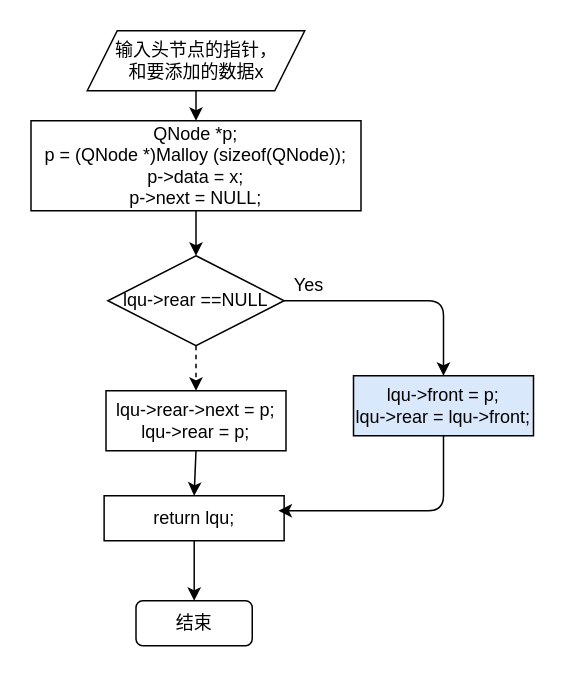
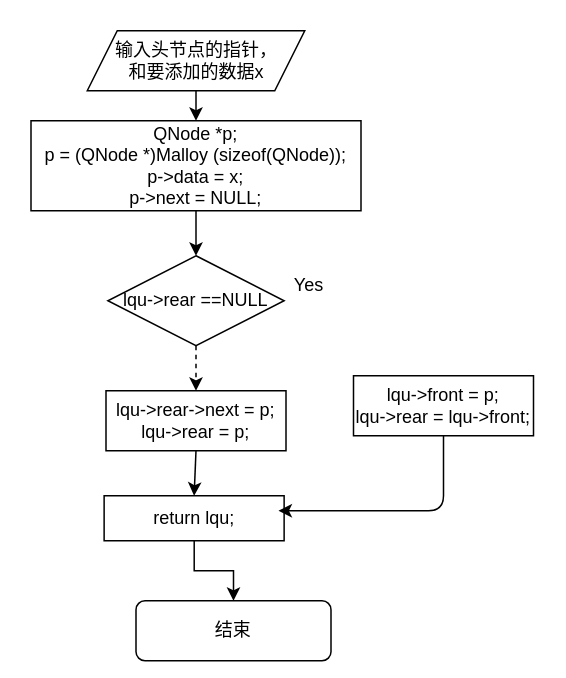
  <mxCell id="0" />
  <mxCell id="1" parent="0" />
  <mxCell id="2" value="输入头节点的指针，&lt;br&gt;和要添加的数据x" style="shape=parallelogram;perimeter=parallelogramPerimeter;whiteSpace=wrap;html=1;fixedSize=1;" vertex="1" parent="1"><mxGeometry x="57.5" y="20" width="145" height="40" as="geometry" /></mxCell>
  <mxCell id="3" value="QNode *p;&lt;br&gt;p = (QNode *)Malloy (sizeof(QNode));&lt;br&gt;p-&amp;gt;data = x;&lt;br&gt;p-&amp;gt;next = NULL;" style="rounded=0;whiteSpace=wrap;html=1;" vertex="1" parent="1"><mxGeometry x="20" y="80" width="220" height="60" as="geometry" /></mxCell>
  <mxCell id="4" value="lqu-&amp;gt;rear ==NULL" style="rhombus;whiteSpace=wrap;html=1;" vertex="1" parent="1"><mxGeometry x="71.25" y="170" width="117.5" height="60" as="geometry" /></mxCell>
- <mxCell id="5" value="lqu-&amp;gt;front = p;&lt;br&gt;lqu-&amp;gt;rear = lqu-&amp;gt;front;" style="rounded=0;whiteSpace=wrap;html=1;fillColor=#dae8fc;" vertex="1" parent="1"><mxGeometry x="235" y="250" width="120" height="40" as="geometry" /></mxCell>
+ <mxCell id="5" value="lqu-&amp;gt;front = p;&lt;br&gt;lqu-&amp;gt;rear = lqu-&amp;gt;front;" style="rounded=0;whiteSpace=wrap;html=1;" vertex="1" parent="1"><mxGeometry x="235" y="250" width="120" height="40" as="geometry" /></mxCell>
  <mxCell id="6" value="lqu-&amp;gt;rear-&amp;gt;next = p;&lt;br&gt;lqu-&amp;gt;rear = p;" style="rounded=0;whiteSpace=wrap;html=1;" vertex="1" parent="1"><mxGeometry x="70" y="260" width="120" height="40" as="geometry" /></mxCell>
  <mxCell id="7" value="" style="edgeStyle=orthogonalEdgeStyle;rounded=0;orthogonalLoop=1;jettySize=auto;html=1;" edge="1" parent="1" source="8" target="9"><mxGeometry relative="1" as="geometry" /></mxCell>
  <mxCell id="8" value="return lqu;" style="rounded=0;whiteSpace=wrap;html=1;" vertex="1" parent="1"><mxGeometry x="68.75" y="330" width="120" height="30" as="geometry" /></mxCell>
- <mxCell id="9" value="结束" style="rounded=1;whiteSpace=wrap;html=1;" vertex="1" parent="1"><mxGeometry x="90" y="400" width="77.5" height="30" as="geometry" /></mxCell>
- <mxCell id="10" value="" style="endArrow=classic;html=1;exitX=1;exitY=0.5;exitDx=0;exitDy=0;entryX=0.5;entryY=0;entryDx=0;entryDy=0;" edge="1" parent="1" source="4" target="5"><mxGeometry width="50" height="50" relative="1" as="geometry"><mxPoint x="145" y="220" as="sourcePoint" /><mxPoint x="195" y="170" as="targetPoint" /><Array as="points"><mxPoint x="295" y="200" /></Array></mxGeometry></mxCell>
+ <mxCell id="9" value="结束" style="rounded=1;whiteSpace=wrap;html=1;" vertex="1" parent="1"><mxGeometry x="90" y="400" width="130" height="40" as="geometry" /></mxCell>
  <mxCell id="11" value="" style="endArrow=classic;html=1;exitX=0.5;exitY=1;exitDx=0;exitDy=0;" edge="1" parent="1" source="5"><mxGeometry width="50" height="50" relative="1" as="geometry"><mxPoint x="145" y="320" as="sourcePoint" /><mxPoint x="185" y="340" as="targetPoint" /><Array as="points"><mxPoint x="295" y="340" /></Array></mxGeometry></mxCell>
  <mxCell id="12" value="Yes" style="text;html=1;align=center;verticalAlign=middle;resizable=0;points=[];autosize=1;strokeColor=none;fillColor=none;" vertex="1" parent="1"><mxGeometry x="185" y="180" width="40" height="20" as="geometry" /></mxCell>
  <mxCell id="13" value="" style="endArrow=classic;html=1;exitX=0.5;exitY=1;exitDx=0;exitDy=0;entryX=0.5;entryY=0;entryDx=0;entryDy=0;" edge="1" parent="1" source="2" target="3"><mxGeometry width="50" height="50" relative="1" as="geometry"><mxPoint x="145" y="130" as="sourcePoint" /><mxPoint x="195" y="80" as="targetPoint" /></mxGeometry></mxCell>
  <mxCell id="14" value="" style="endArrow=classic;html=1;exitX=0.5;exitY=1;exitDx=0;exitDy=0;entryX=0.5;entryY=0;entryDx=0;entryDy=0;" edge="1" parent="1" source="3" target="4"><mxGeometry width="50" height="50" relative="1" as="geometry"><mxPoint x="145" y="130" as="sourcePoint" /><mxPoint x="195" y="80" as="targetPoint" /></mxGeometry></mxCell>
  <mxCell id="15" value="" style="endArrow=classic;html=1;exitX=0.5;exitY=1;exitDx=0;exitDy=0;entryX=0.5;entryY=0;entryDx=0;entryDy=0;dashed=1;" edge="1" parent="1" source="4" target="6"><mxGeometry width="50" height="50" relative="1" as="geometry"><mxPoint x="145" y="430" as="sourcePoint" /><mxPoint x="195" y="380" as="targetPoint" /></mxGeometry></mxCell>
  <mxCell id="16" value="" style="endArrow=classic;html=1;exitX=0.5;exitY=1;exitDx=0;exitDy=0;entryX=0.5;entryY=0;entryDx=0;entryDy=0;" edge="1" parent="1" source="6" target="8"><mxGeometry width="50" height="50" relative="1" as="geometry"><mxPoint x="145" y="430" as="sourcePoint" /><mxPoint x="195" y="380" as="targetPoint" /></mxGeometry></mxCell>
